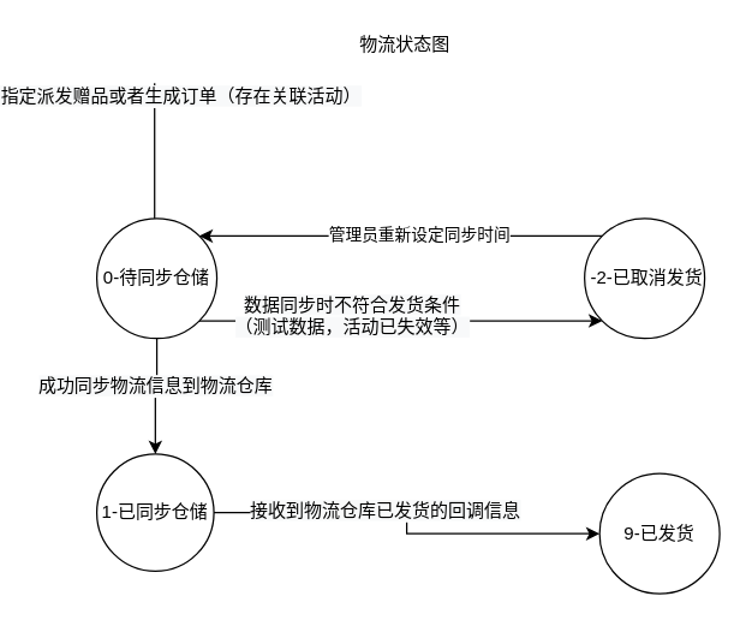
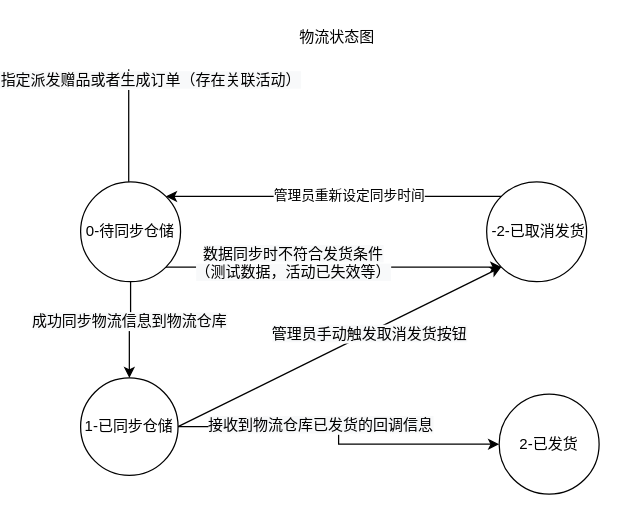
  <mxCell id="0" />
  <mxCell id="1" parent="0" />
  <mxCell id="2" style="edgeStyle=orthogonalEdgeStyle;rounded=0;orthogonalLoop=1;jettySize=auto;html=1;entryX=0.5;entryY=0;entryDx=0;entryDy=0;" edge="1" parent="1"><mxGeometry relative="1" as="geometry"><mxPoint x="58.5" y="55" as="sourcePoint" /><mxPoint x="58.5" y="175" as="targetPoint" /></mxGeometry></mxCell>
  <mxCell id="3" value="&lt;span style=&quot;font-size: 12px ; background-color: rgb(248 , 249 , 250)&quot;&gt;指定派发赠品或者生成订单（&lt;/span&gt;&lt;span style=&quot;font-size: 12px ; background-color: rgb(248 , 249 , 250)&quot;&gt;存在关联活动&lt;/span&gt;&lt;span style=&quot;font-size: 12px ; background-color: rgb(248 , 249 , 250)&quot;&gt;）&lt;/span&gt;" style="edgeLabel;html=1;align=center;verticalAlign=middle;resizable=0;points=[];" vertex="1" connectable="0" parent="2"><mxGeometry x="-0.067" y="-1" relative="1" as="geometry"><mxPoint x="17.5" y="-48" as="offset" /></mxGeometry></mxCell>
  <mxCell id="4" style="edgeStyle=orthogonalEdgeStyle;rounded=0;orthogonalLoop=1;jettySize=auto;html=1;exitX=0.5;exitY=1;exitDx=0;exitDy=0;entryX=0.5;entryY=0;entryDx=0;entryDy=0;" edge="1" parent="1" source="8" target="12"><mxGeometry relative="1" as="geometry" /></mxCell>
  <mxCell id="5" value="&lt;span style=&quot;font-size: 12px ; background-color: rgb(248 , 249 , 250)&quot;&gt;成功同步物流信息到物流仓库&lt;/span&gt;" style="edgeLabel;html=1;align=center;verticalAlign=middle;resizable=0;points=[];" vertex="1" connectable="0" parent="4"><mxGeometry x="-0.2" y="-2" relative="1" as="geometry"><mxPoint as="offset" /></mxGeometry></mxCell>
  <mxCell id="6" style="edgeStyle=orthogonalEdgeStyle;rounded=0;orthogonalLoop=1;jettySize=auto;html=1;exitX=1;exitY=1;exitDx=0;exitDy=0;entryX=0;entryY=1;entryDx=0;entryDy=0;" edge="1" parent="1" source="8" target="13"><mxGeometry relative="1" as="geometry"><mxPoint x="355" y="215" as="targetPoint" /></mxGeometry></mxCell>
  <mxCell id="7" value="&lt;span style=&quot;font-size: 12px ; background-color: rgb(248 , 249 , 250)&quot;&gt;数据同步时不符合发货条件&lt;br&gt;（测试数据，活动已失效等）&lt;/span&gt;&lt;span style=&quot;font-size: 12px ; background-color: rgb(248 , 249 , 250)&quot;&gt;&lt;br&gt;&lt;/span&gt;" style="edgeLabel;html=1;align=center;verticalAlign=middle;resizable=0;points=[];" vertex="1" connectable="0" parent="6"><mxGeometry x="-0.245" y="4" relative="1" as="geometry"><mxPoint as="offset" /></mxGeometry></mxCell>
  <mxCell id="8" value="&lt;span&gt;0-待同步仓储&lt;/span&gt;" style="ellipse;whiteSpace=wrap;html=1;aspect=fixed;" vertex="1" parent="1"><mxGeometry x="20" y="145" width="80" height="80" as="geometry" /></mxCell>
  <mxCell id="9" value="物流状态图" style="text;html=1;align=center;verticalAlign=middle;resizable=0;points=[];autosize=1;" vertex="1" parent="1"><mxGeometry x="185" y="20" width="80" height="20" as="geometry" /></mxCell>
  <mxCell id="10" style="edgeStyle=orthogonalEdgeStyle;rounded=0;orthogonalLoop=1;jettySize=auto;html=1;exitX=1;exitY=0.5;exitDx=0;exitDy=0;" edge="1" parent="1" source="12" target="14"><mxGeometry relative="1" as="geometry" /></mxCell>
  <mxCell id="11" value="&lt;span style=&quot;font-size: 12px ; background-color: rgb(248 , 249 , 250)&quot;&gt;接收到物流仓库已发货的回调信息&lt;/span&gt;" style="edgeLabel;html=1;align=center;verticalAlign=middle;resizable=0;points=[];" vertex="1" connectable="0" parent="10"><mxGeometry x="-0.166" y="2" relative="1" as="geometry"><mxPoint as="offset" /></mxGeometry></mxCell>
  <mxCell id="12" value="&lt;span&gt;1-已同步仓储&lt;/span&gt;" style="ellipse;whiteSpace=wrap;html=1;aspect=fixed;" vertex="1" parent="1"><mxGeometry x="20" y="302" width="78" height="78" as="geometry" /></mxCell>
  <mxCell id="13" value="&lt;span style=&quot;font-family: &amp;#34;helvetica&amp;#34;&quot;&gt;&amp;nbsp;&lt;/span&gt;&lt;span style=&quot;font-family: &amp;#34;helvetica&amp;#34;&quot;&gt;-2-已取消发货&lt;/span&gt;" style="ellipse;whiteSpace=wrap;html=1;aspect=fixed;" vertex="1" parent="1"><mxGeometry x="345" y="145" width="80" height="80" as="geometry" /></mxCell>
- <mxCell id="14" value="&lt;span&gt;9-已发货&lt;/span&gt;" style="ellipse;whiteSpace=wrap;html=1;aspect=fixed;" vertex="1" parent="1"><mxGeometry x="355" y="315" width="80" height="80" as="geometry" /></mxCell>
+ <mxCell id="14" value="&lt;span&gt;2-已发货&lt;/span&gt;" style="ellipse;whiteSpace=wrap;html=1;aspect=fixed;" vertex="1" parent="1"><mxGeometry x="355" y="315" width="80" height="80" as="geometry" /></mxCell>
+ <mxCell id="15" value="" style="endArrow=classic;html=1;exitX=1;exitY=0.5;exitDx=0;exitDy=0;entryX=0;entryY=1;entryDx=0;entryDy=0;" edge="1" parent="1" source="12" target="13"><mxGeometry width="50" height="50" relative="1" as="geometry"><mxPoint x="98" y="350" as="sourcePoint" /><mxPoint x="355" y="225" as="targetPoint" /></mxGeometry></mxCell>
+ <mxCell id="16" value="&lt;span style=&quot;font-size: 12px ; background-color: rgb(248 , 249 , 250)&quot;&gt;管理员手动触发取消发货按钮&lt;/span&gt;" style="edgeLabel;html=1;align=center;verticalAlign=middle;resizable=0;points=[];" vertex="1" connectable="0" parent="15"><mxGeometry x="0.174" y="-2" relative="1" as="geometry"><mxPoint y="-1" as="offset" /></mxGeometry></mxCell>
  <mxCell id="17" value="" style="endArrow=classic;html=1;entryX=1;entryY=0;entryDx=0;entryDy=0;exitX=0;exitY=0;exitDx=0;exitDy=0;" edge="1" parent="1" source="13" target="8"><mxGeometry width="50" height="50" relative="1" as="geometry"><mxPoint x="275" y="215" as="sourcePoint" /><mxPoint x="325" y="165" as="targetPoint" /></mxGeometry></mxCell>
  <mxCell id="18" value="管理员重新设定同步时间" style="edgeLabel;html=1;align=center;verticalAlign=middle;resizable=0;points=[];" vertex="1" connectable="0" parent="17"><mxGeometry x="-0.093" y="-1" relative="1" as="geometry"><mxPoint as="offset" /></mxGeometry></mxCell>
